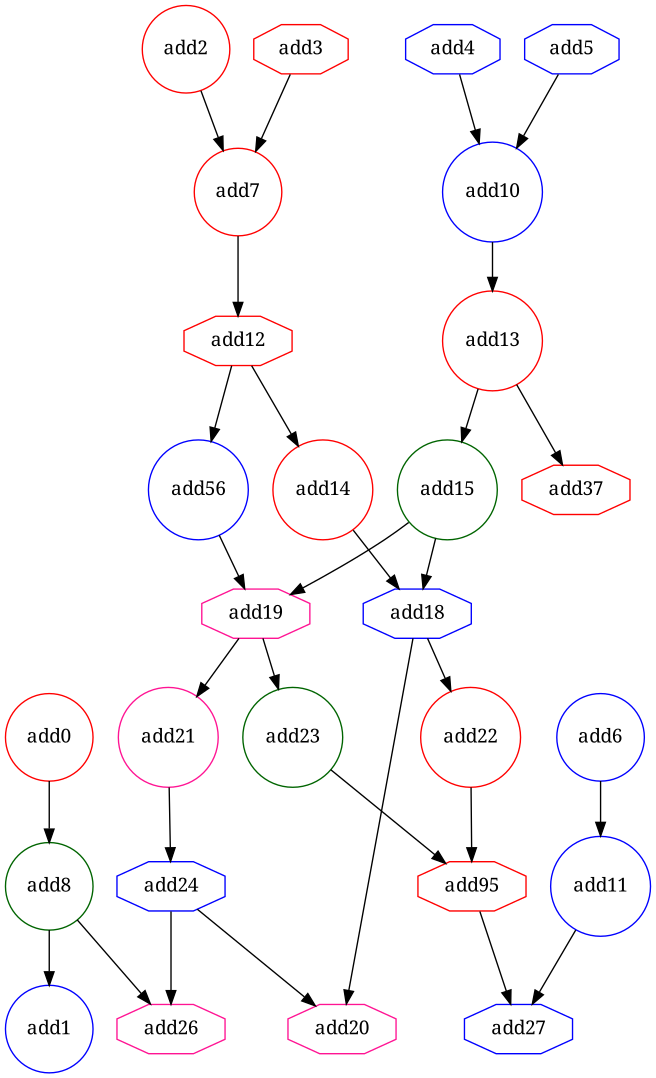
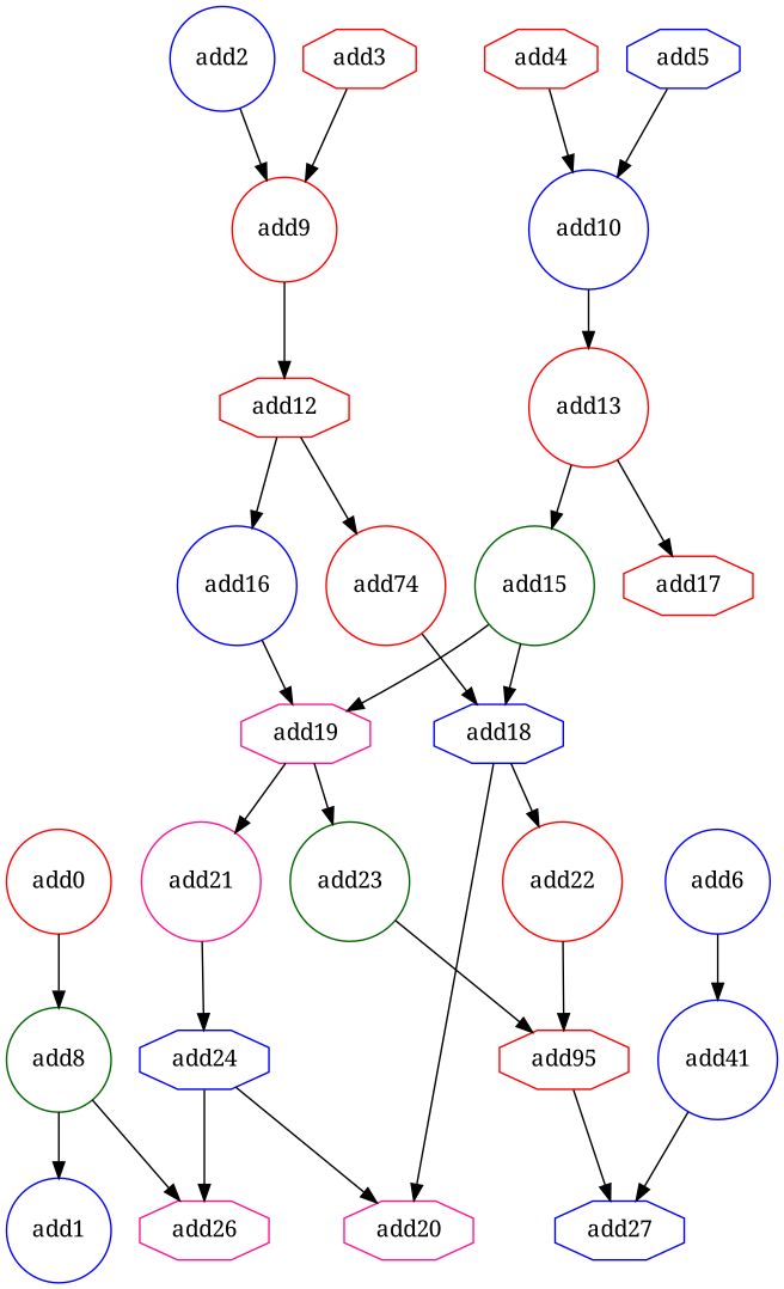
  strict digraph {
    fontname="Noto Serif"
    node [color=blue fontname="Noto Serif" opcode=add shape=circle]
    edge [fontname="Noto Serif"]
    add0 [color=red]
    add8 [color=darkgreen]
    add1
    add26 [color=deeppink shape=octagon]
-   add9 [color=red label=add7]
-   add2 [color=red]
+   add9 [color=red]
+   add2
    add12 [color=red shape=octagon]
    add3 [color=red shape=octagon]
-   add4 [shape=octagon]
+   add4 [color=red shape=octagon]
    add10
    add13 [color=red]
    add5 [shape=octagon]
    add6
-   add11
+   add11 [label=add41]
    add27 [shape=octagon]
-   add14 [color=red]
-   add16 [label=add56]
+   add14 [color=red label=add74]
+   add16
    add15 [color=darkgreen]
-   add17 [color=red shape=octagon label=add37]
+   add17 [color=red shape=octagon]
    add18 [shape=octagon]
    add19 [color=deeppink shape=octagon]
    add20 [color=deeppink shape=octagon]
    add22 [color=red]
    add21 [color=deeppink]
    add23 [color=darkgreen]
    n26 [color=red label=add95 shape=octagon]
    add24 [shape=octagon]
    add0 -> add8
    add8 -> add1
    add8 -> add26
    add9 -> add12
    add2 -> add9
    add12 -> add14
    add12 -> add16
    add3 -> add9
    add4 -> add10
    add10 -> add13
    add13 -> add15
    add13 -> add17
    add5 -> add10
    add6 -> add11
    add11 -> add27
    add14 -> add18
    add16 -> add19
    add15 -> add18
    add15 -> add19
    add18 -> add20
    add18 -> add22
    add19 -> add21
    add19 -> add23
    add22 -> n26
    add21 -> add24
    add23 -> n26
    n26 -> add27
    add24 -> add26
    add24 -> add20
  }
